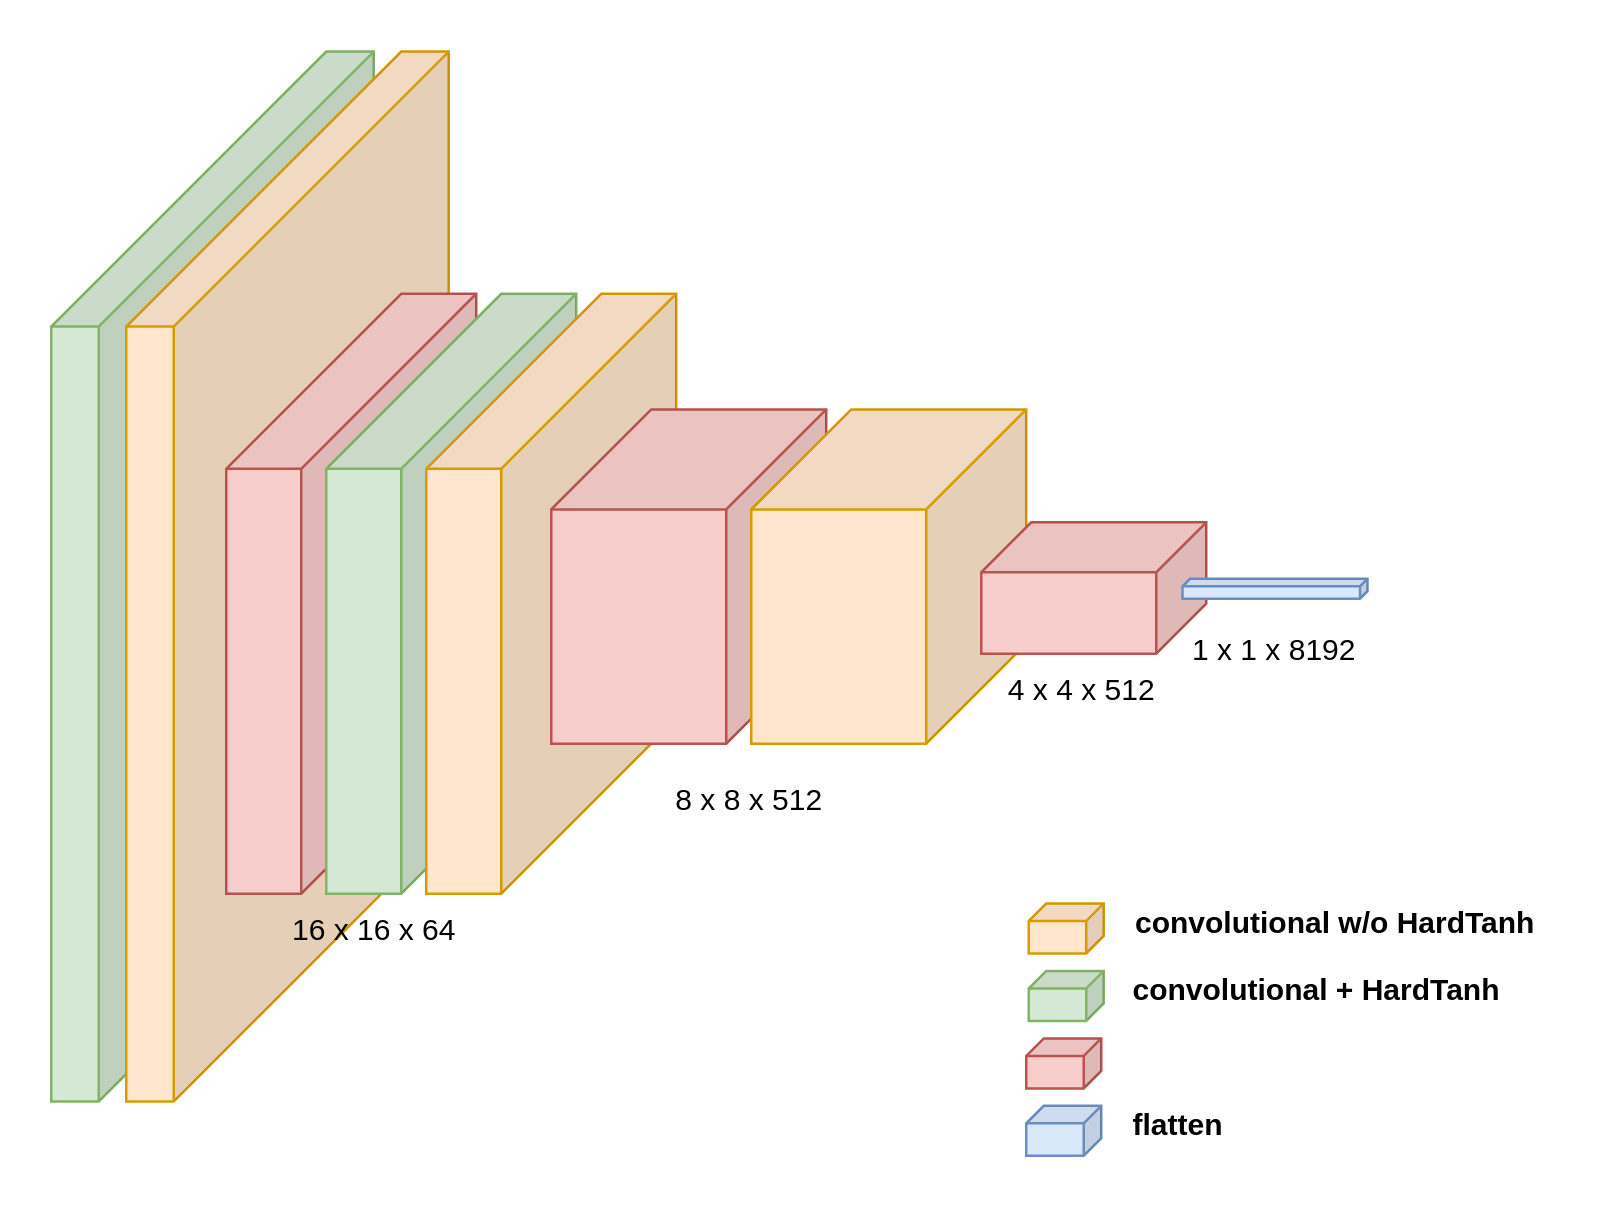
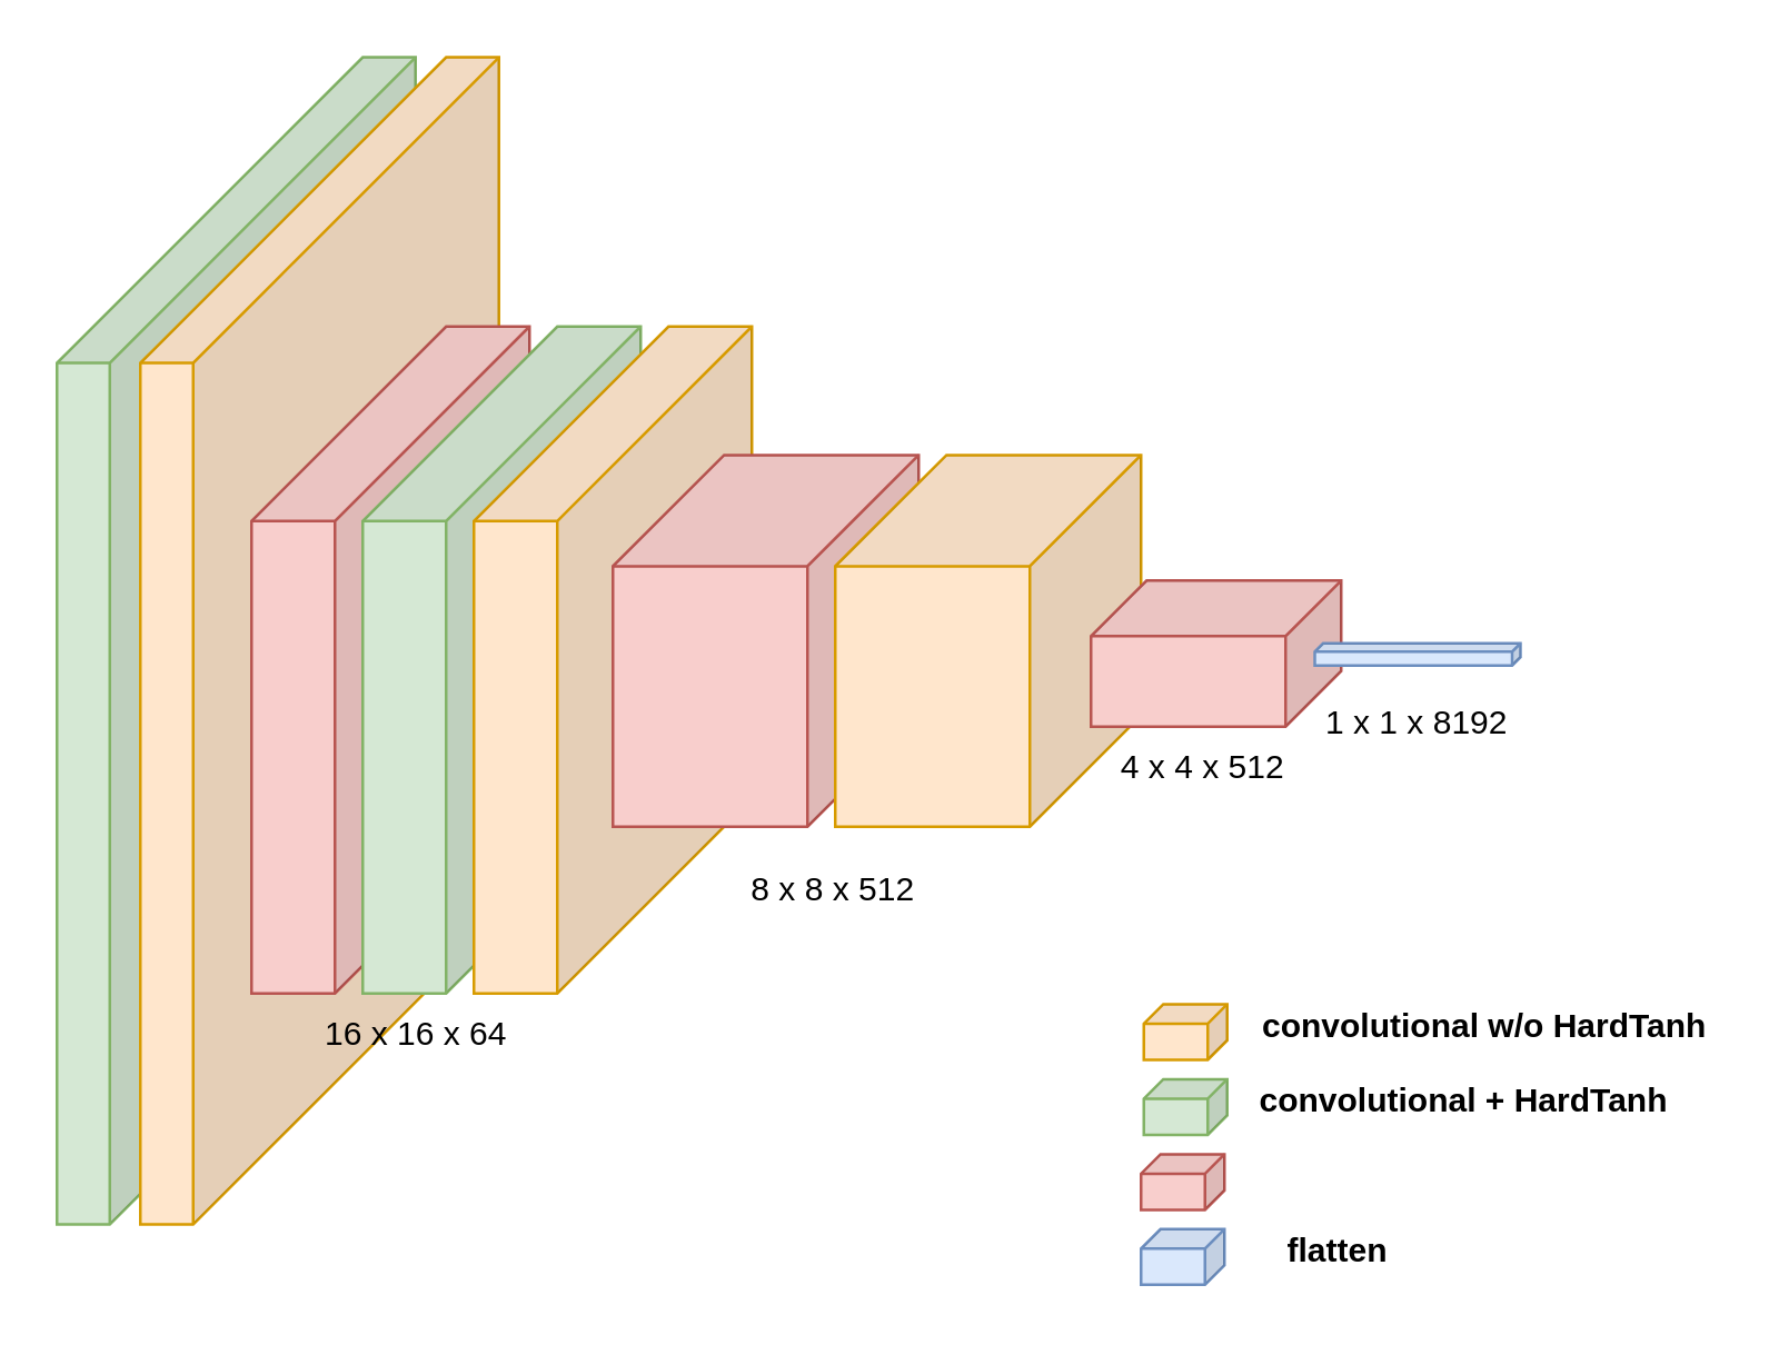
  <mxCell id="0" />
  <mxCell id="1" parent="0" />
  <mxCell id="2" value="" style="shape=cube;whiteSpace=wrap;html=1;boundedLbl=1;backgroundOutline=1;darkOpacity=0.05;darkOpacity2=0.1;size=110;direction=east;flipH=1;fillColor=#d5e8d4;strokeColor=#82b366;" vertex="1" parent="1"><mxGeometry x="20" y="20.13" width="129" height="420" as="geometry" /></mxCell>
  <mxCell id="3" value="" style="shape=cube;whiteSpace=wrap;html=1;boundedLbl=1;backgroundOutline=1;darkOpacity=0.05;darkOpacity2=0.1;size=110;direction=east;flipH=1;fillColor=#ffe6cc;strokeColor=#d79b00;" parent="1" vertex="1"><mxGeometry x="50" y="20.13" width="129" height="420" as="geometry" /></mxCell>
  <mxCell id="4" value="" style="shape=cube;whiteSpace=wrap;html=1;boundedLbl=1;backgroundOutline=1;darkOpacity=0.05;darkOpacity2=0.1;size=70;direction=east;flipH=1;fillColor=#f8cecc;strokeColor=#b85450;" parent="1" vertex="1"><mxGeometry x="90" y="117" width="100" height="240" as="geometry" /></mxCell>
  <mxCell id="5" value="" style="shape=cube;whiteSpace=wrap;html=1;boundedLbl=1;backgroundOutline=1;darkOpacity=0.05;darkOpacity2=0.1;size=7;direction=east;flipH=1;fillColor=#ffe6cc;strokeColor=#d79b00;" parent="1" vertex="1"><mxGeometry x="411" y="360.88" width="30" height="20" as="geometry" /></mxCell>
  <mxCell id="6" value="" style="shape=cube;whiteSpace=wrap;html=1;boundedLbl=1;backgroundOutline=1;darkOpacity=0.05;darkOpacity2=0.1;size=7;direction=east;flipH=1;fillColor=#f8cecc;strokeColor=#b85450;" parent="1" vertex="1"><mxGeometry x="410" y="414.88" width="30" height="20" as="geometry" /></mxCell>
  <mxCell id="7" value="" style="shape=cube;whiteSpace=wrap;html=1;boundedLbl=1;backgroundOutline=1;darkOpacity=0.05;darkOpacity2=0.1;size=7;direction=east;flipH=1;fillColor=#dae8fc;strokeColor=#6c8ebf;" parent="1" vertex="1"><mxGeometry x="410" y="441.82" width="30" height="20" as="geometry" /></mxCell>
  <mxCell id="8" value="" style="shape=cube;whiteSpace=wrap;html=1;boundedLbl=1;backgroundOutline=1;darkOpacity=0.05;darkOpacity2=0.1;size=7;direction=east;flipH=1;fillColor=#d5e8d4;strokeColor=#82b366;" parent="1" vertex="1"><mxGeometry x="411" y="387.88" width="30" height="20" as="geometry" /></mxCell>
  <mxCell id="9" value="16 x 16 x 64" style="text;html=1;strokeColor=none;fillColor=none;align=center;verticalAlign=middle;whiteSpace=wrap;rounded=0;" parent="1" vertex="1"><mxGeometry x="100" y="357" width="99" height="30" as="geometry" /></mxCell>
  <mxCell id="10" value="8 x 8 x 512" style="text;html=1;strokeColor=none;fillColor=none;align=center;verticalAlign=middle;whiteSpace=wrap;rounded=0;" parent="1" vertex="1"><mxGeometry x="250" y="305.12" width="99" height="30" as="geometry" /></mxCell>
  <mxCell id="11" value="4 x 4 x 512" style="text;html=1;strokeColor=none;fillColor=none;align=center;verticalAlign=middle;whiteSpace=wrap;rounded=0;" parent="1" vertex="1"><mxGeometry x="383" y="261" width="99" height="30" as="geometry" /></mxCell>
  <mxCell id="12" value="1 x 1 x 8192" style="text;html=1;strokeColor=none;fillColor=none;align=center;verticalAlign=middle;whiteSpace=wrap;rounded=0;" parent="1" vertex="1"><mxGeometry x="460" y="247.56" width="99" height="24" as="geometry" /></mxCell>
  <mxCell id="13" value="convolutional w/o HardTanh" style="text;html=1;strokeColor=none;fillColor=none;align=left;verticalAlign=middle;whiteSpace=wrap;rounded=0;fontStyle=1" parent="1" vertex="1"><mxGeometry x="452" y="357" width="166" height="23.88" as="geometry" /></mxCell>
- <mxCell id="14" value="flatten" style="text;html=1;strokeColor=none;fillColor=none;align=left;verticalAlign=middle;whiteSpace=wrap;rounded=0;fontStyle=1" parent="1" vertex="1"><mxGeometry x="451" y="437.94" width="138" height="23.88" as="geometry" /></mxCell>
+ <mxCell id="14" value="flatten" style="text;html=1;strokeColor=none;fillColor=none;align=left;verticalAlign=middle;whiteSpace=wrap;rounded=0;fontStyle=1" parent="1" vertex="1"><mxGeometry x="461" y="437.94" width="138" height="23.88" as="geometry" /></mxCell>
  <mxCell id="15" value="convolutional + HardTanh" style="text;html=1;strokeColor=none;fillColor=none;align=left;verticalAlign=middle;whiteSpace=wrap;rounded=0;fontStyle=1" parent="1" vertex="1"><mxGeometry x="451" y="383.94" width="157" height="23.88" as="geometry" /></mxCell>
  <mxCell id="16" value="" style="shape=cube;whiteSpace=wrap;html=1;boundedLbl=1;backgroundOutline=1;darkOpacity=0.05;darkOpacity2=0.1;size=70;direction=east;flipH=1;fillColor=#d5e8d4;strokeColor=#82b366;" vertex="1" parent="1"><mxGeometry x="130" y="117" width="100" height="240" as="geometry" /></mxCell>
  <mxCell id="17" value="" style="shape=cube;whiteSpace=wrap;html=1;boundedLbl=1;backgroundOutline=1;darkOpacity=0.05;darkOpacity2=0.1;size=70;direction=east;flipH=1;fillColor=#ffe6cc;strokeColor=#d79b00;" vertex="1" parent="1"><mxGeometry x="170" y="117" width="100" height="240" as="geometry" /></mxCell>
  <mxCell id="18" value="" style="shape=cube;whiteSpace=wrap;html=1;boundedLbl=1;backgroundOutline=1;darkOpacity=0.05;darkOpacity2=0.1;size=40;direction=east;flipH=1;fillColor=#f8cecc;strokeColor=#b85450;" parent="1" vertex="1"><mxGeometry x="220" y="163.25" width="110" height="133.75" as="geometry" /></mxCell>
  <mxCell id="19" value="" style="shape=cube;whiteSpace=wrap;html=1;boundedLbl=1;backgroundOutline=1;darkOpacity=0.05;darkOpacity2=0.1;size=40;direction=east;flipH=1;fillColor=#ffe6cc;strokeColor=#d79b00;" vertex="1" parent="1"><mxGeometry x="300" y="163.25" width="110" height="133.75" as="geometry" /></mxCell>
  <mxCell id="20" value="" style="shape=cube;whiteSpace=wrap;html=1;boundedLbl=1;backgroundOutline=1;darkOpacity=0.05;darkOpacity2=0.1;size=20;direction=east;flipH=1;fillColor=#f8cecc;strokeColor=#b85450;" parent="1" vertex="1"><mxGeometry x="392" y="208.43" width="90" height="52.57" as="geometry" /></mxCell>
  <mxCell id="21" value="" style="shape=cube;whiteSpace=wrap;html=1;boundedLbl=1;backgroundOutline=1;darkOpacity=0.05;darkOpacity2=0.1;size=3;direction=east;flipH=1;fillColor=#dae8fc;strokeColor=#6c8ebf;" parent="1" vertex="1"><mxGeometry x="472.5" y="231" width="74" height="8" as="geometry" /></mxCell>
